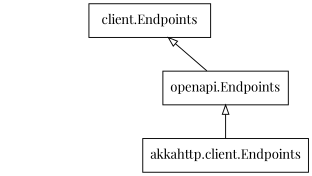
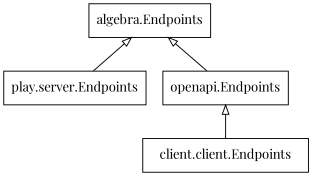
  digraph {
    fontname="Playfair Display"
    rankdir=BT
    node [fontname="Playfair Display" shape=box]
    edge [arrowhead=onormal fontname="Playfair Display"]
-   n1 [label="client.Endpoints"]
-   n3 [label="akkahttp.client.Endpoints"]
+   n1 [label="algebra.Endpoints"]
+   n2 [label="play.server.Endpoints"]
+   n3 [label="client.client.Endpoints"]
    n4 [label="openapi.Endpoints"]
+   n2 -> n1
    n3 -> n4
    n4 -> n1
  }
